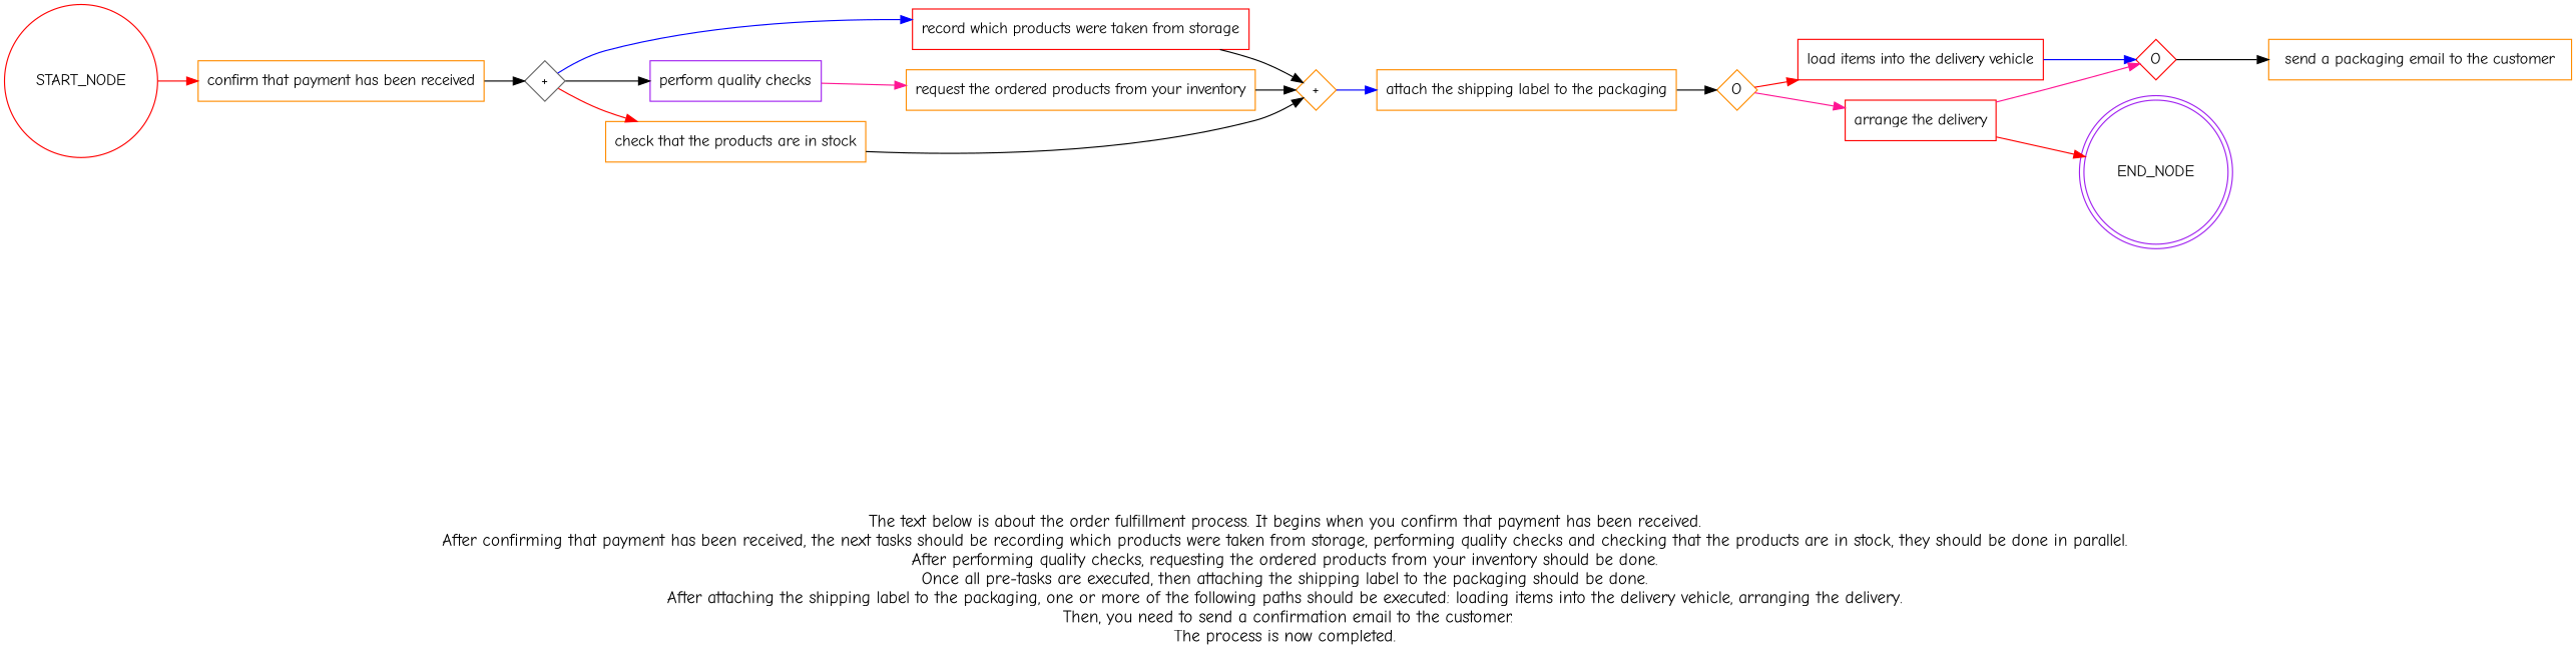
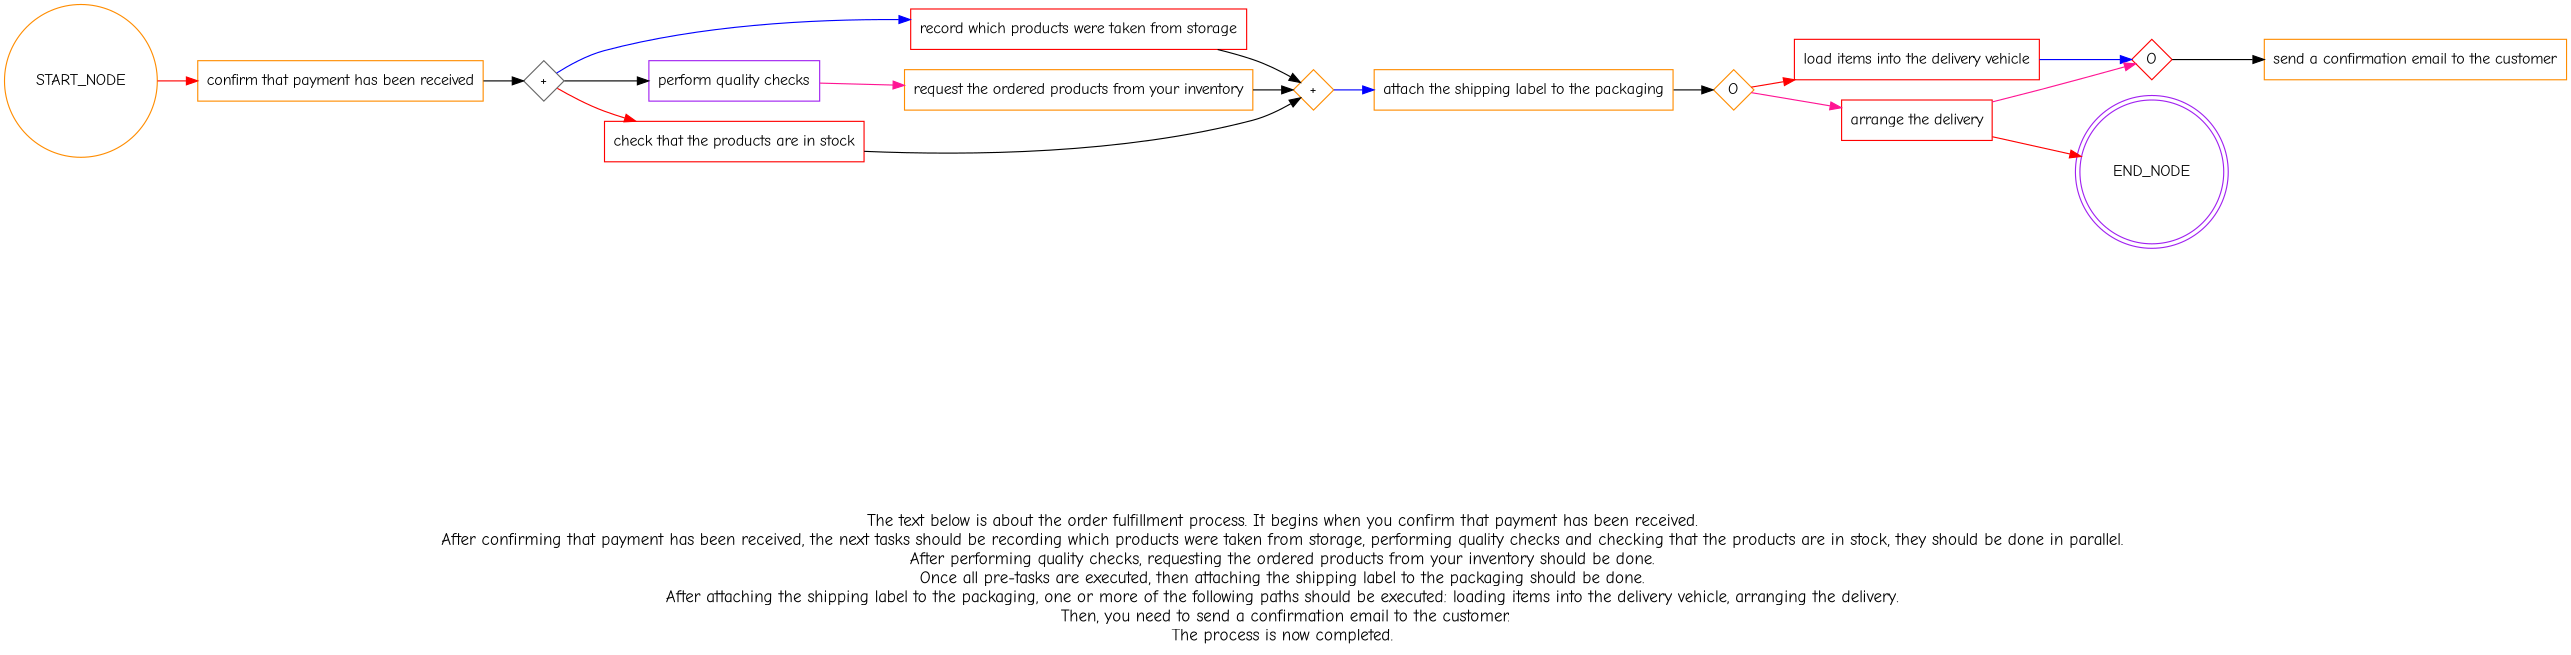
  digraph {
    fontname="Comic Neue"
    fontsize=15
    label="\n\n\nThe text below is about the order fulfillment process. It begins when you confirm that payment has been received. \nAfter confirming that payment has been received, the next tasks should be recording which products were taken from storage, performing quality checks and checking that the products are in stock, they should be done in parallel. \nAfter performing quality checks, requesting the ordered products from your inventory should be done. \nOnce all pre-tasks are executed, then attaching the shipping label to the packaging should be done. \nAfter attaching the shipping label to the packaging, one or more of the following paths should be executed: loading items into the delivery vehicle, arranging the delivery. \nThen, you need to send a confirmation email to the customer.\nThe process is now completed. \n"
    rankdir=LR
    node [color=darkorange fontname="Comic Neue" shape=box]
    edge [color=black fontname="Comic Neue"]
    "confirm that payment has been received"
    n2 [color=gray40 fixedsize=true label="+" shape=diamond width=0.5]
    "record which products were taken from storage" [color=red]
    "perform quality checks" [color=purple]
-   "check that the products are in stock"
+   "check that the products are in stock" [color=red]
    n6 [fixedsize=true label="+" shape=diamond width=0.5]
    "request the ordered products from your inventory"
    "attach the shipping label to the packaging"
    n9 [fixedsize=true label=O shape=diamond width=0.5]
    "load items into the delivery vehicle" [color=red]
    "arrange the delivery" [color=red]
    n12 [color=red fixedsize=true label=O shape=diamond width=0.5]
-   "send a confirmation email to the customer" [label="send a packaging email to the customer"]
+   "send a confirmation email to the customer"
    END_NODE [color=purple shape=doublecircle width=0.2]
-   START_NODE [color=red shape=circle width=0.3]
+   START_NODE [shape=circle width=0.3]
    subgraph sub_1 {
      "confirm that payment has been received"
      n2
      "record which products were taken from storage"
      "perform quality checks"
      "check that the products are in stock"
      n6
      "request the ordered products from your inventory"
      "attach the shipping label to the packaging"
      n9
      "load items into the delivery vehicle"
      "arrange the delivery"
      n12
      "send a confirmation email to the customer"
    }
    "confirm that payment has been received" -> n2
    n2 -> "record which products were taken from storage" [color=blue]
    n2 -> "perform quality checks"
    n2 -> "check that the products are in stock" [color=red]
    "record which products were taken from storage" -> n6
    "perform quality checks" -> "request the ordered products from your inventory" [color=deeppink]
    "check that the products are in stock" -> n6
    n6 -> "attach the shipping label to the packaging" [color=blue]
    "request the ordered products from your inventory" -> n6
    "attach the shipping label to the packaging" -> n9
    n9 -> "load items into the delivery vehicle" [color=red]
    n9 -> "arrange the delivery" [color=deeppink]
    "load items into the delivery vehicle" -> n12 [color=blue]
    "arrange the delivery" -> n12 [color=deeppink]
    "arrange the delivery" -> END_NODE [color=red]
    n12 -> "send a confirmation email to the customer"
    START_NODE -> "confirm that payment has been received" [color=red]
  }
